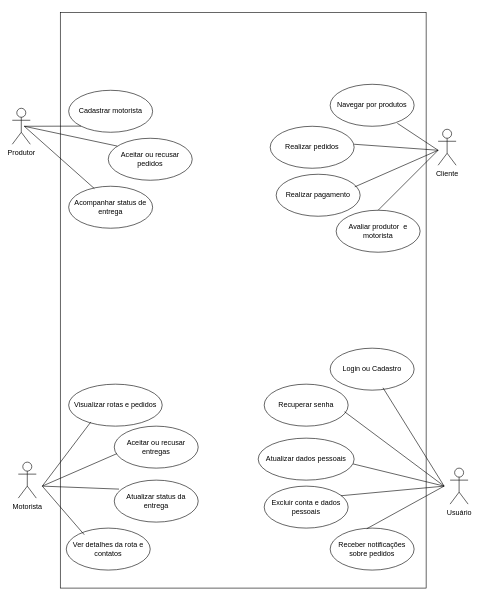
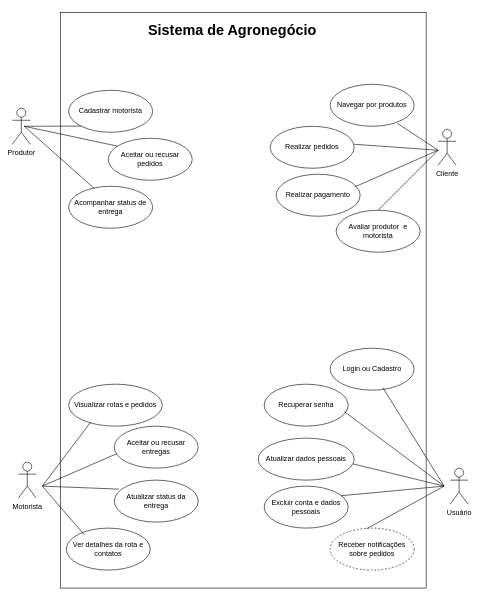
  <mxCell id="0" />
  <mxCell id="1" parent="0" />
  <mxCell id="2" value="Motorista" style="shape=umlActor;verticalLabelPosition=bottom;verticalAlign=top;html=1;" parent="1" vertex="1"><mxGeometry x="30" y="770" width="30" height="60" as="geometry" /></mxCell>
  <mxCell id="3" value="Produtor" style="shape=umlActor;verticalLabelPosition=bottom;verticalAlign=top;html=1;" parent="1" vertex="1"><mxGeometry x="20" y="180" width="30" height="60" as="geometry" /></mxCell>
  <mxCell id="4" value="Cliente&lt;div&gt;&lt;br&gt;&lt;/div&gt;" style="shape=umlActor;verticalLabelPosition=bottom;verticalAlign=top;html=1;" parent="1" vertex="1"><mxGeometry x="730" y="215" width="30" height="60" as="geometry" /></mxCell>
  <mxCell id="5" value="" style="rounded=0;whiteSpace=wrap;html=1;fontStyle=4" vertex="1" parent="1"><mxGeometry x="100" y="20" width="610" height="960" as="geometry" /></mxCell>
+ <mxCell id="6" value="&lt;h1 style=&quot;margin-top: 0px;&quot;&gt;Sistema de Agronegócio&lt;/h1&gt;" style="text;html=1;whiteSpace=wrap;overflow=hidden;rounded=0;align=center;fontStyle=0" vertex="1" parent="1"><mxGeometry x="230" y="30" width="314" height="40" as="geometry" /></mxCell>
  <mxCell id="7" value="Cadastrar motorista" style="ellipse;whiteSpace=wrap;html=1;" vertex="1" parent="1"><mxGeometry x="114" y="150" width="140" height="70" as="geometry" /></mxCell>
  <mxCell id="8" value="Aceitar ou recusar pedidos" style="ellipse;whiteSpace=wrap;html=1;" vertex="1" parent="1"><mxGeometry x="180" y="230" width="140" height="70" as="geometry" /></mxCell>
  <mxCell id="9" value="Acompanhar status de entrega" style="ellipse;whiteSpace=wrap;html=1;" vertex="1" parent="1"><mxGeometry x="114" y="310" width="140" height="70" as="geometry" /></mxCell>
  <mxCell id="10" value="Avaliar produtor&amp;nbsp; e motorista" style="ellipse;whiteSpace=wrap;html=1;" vertex="1" parent="1"><mxGeometry x="560" y="350" width="140" height="70" as="geometry" /></mxCell>
  <mxCell id="11" value="Realizar pagamento" style="ellipse;whiteSpace=wrap;html=1;" vertex="1" parent="1"><mxGeometry x="460" y="290" width="140" height="70" as="geometry" /></mxCell>
  <mxCell id="12" value="Realizar pedidos" style="ellipse;whiteSpace=wrap;html=1;" vertex="1" parent="1"><mxGeometry x="450" y="210" width="140" height="70" as="geometry" /></mxCell>
  <mxCell id="13" value="Navegar por produtos" style="ellipse;whiteSpace=wrap;html=1;" vertex="1" parent="1"><mxGeometry x="550" y="140" width="140" height="70" as="geometry" /></mxCell>
  <mxCell id="14" value="Aceitar ou recusar entregas" style="ellipse;whiteSpace=wrap;html=1;" vertex="1" parent="1"><mxGeometry x="190" y="710" width="140" height="70" as="geometry" /></mxCell>
  <mxCell id="15" value="Ver detalhes da rota e contatos" style="ellipse;whiteSpace=wrap;html=1;" vertex="1" parent="1"><mxGeometry x="110" y="880" width="140" height="70" as="geometry" /></mxCell>
  <mxCell id="16" value="Atualizar status da entrega" style="ellipse;whiteSpace=wrap;html=1;" vertex="1" parent="1"><mxGeometry x="190" y="800" width="140" height="70" as="geometry" /></mxCell>
  <mxCell id="17" value="Visualizar rotas e pedidos" style="ellipse;whiteSpace=wrap;html=1;" vertex="1" parent="1"><mxGeometry x="114" y="640" width="156" height="70" as="geometry" /></mxCell>
  <mxCell id="18" value="Usuário" style="shape=umlActor;verticalLabelPosition=bottom;verticalAlign=top;html=1;" vertex="1" parent="1"><mxGeometry x="750" y="780" width="30" height="60" as="geometry" /></mxCell>
  <mxCell id="19" value="Recuperar senha" style="ellipse;whiteSpace=wrap;html=1;" vertex="1" parent="1"><mxGeometry x="440" y="640" width="140" height="70" as="geometry" /></mxCell>
  <mxCell id="20" value="Login ou Cadastro" style="ellipse;whiteSpace=wrap;html=1;" vertex="1" parent="1"><mxGeometry x="550" y="580" width="140" height="70" as="geometry" /></mxCell>
  <mxCell id="21" value="Atualizar dados pessoais" style="ellipse;whiteSpace=wrap;html=1;" vertex="1" parent="1"><mxGeometry x="430" y="730" width="160" height="70" as="geometry" /></mxCell>
  <mxCell id="22" value="Excluir conta e dados pessoais" style="ellipse;whiteSpace=wrap;html=1;" vertex="1" parent="1"><mxGeometry x="440" y="810" width="140" height="70" as="geometry" /></mxCell>
- <mxCell id="23" value="Receber notificações sobre pedidos" style="ellipse;whiteSpace=wrap;html=1;" vertex="1" parent="1"><mxGeometry x="550" y="880" width="140" height="70" as="geometry" /></mxCell>
+ <mxCell id="23" value="Receber notificações sobre pedidos" style="ellipse;whiteSpace=wrap;html=1;dashed=1;" vertex="1" parent="1"><mxGeometry x="550" y="880" width="140" height="70" as="geometry" /></mxCell>
  <mxCell id="24" value="" style="endArrow=none;html=1;rounded=0;entryX=0;entryY=1;entryDx=0;entryDy=0;" edge="1" parent="1" target="7"><mxGeometry relative="1" as="geometry"><mxPoint x="40" y="210" as="sourcePoint" /><mxPoint x="120" y="210" as="targetPoint" /></mxGeometry></mxCell>
  <mxCell id="25" value="" style="endArrow=none;html=1;rounded=0;entryX=0.107;entryY=0.186;entryDx=0;entryDy=0;entryPerimeter=0;" edge="1" parent="1" target="8"><mxGeometry relative="1" as="geometry"><mxPoint x="40" y="210" as="sourcePoint" /><mxPoint x="470" y="250" as="targetPoint" /></mxGeometry></mxCell>
  <mxCell id="26" value="" style="endArrow=none;html=1;rounded=0;entryX=0.307;entryY=0.057;entryDx=0;entryDy=0;entryPerimeter=0;" edge="1" parent="1" target="9"><mxGeometry relative="1" as="geometry"><mxPoint x="40" y="210" as="sourcePoint" /><mxPoint x="470" y="250" as="targetPoint" /></mxGeometry></mxCell>
  <mxCell id="27" value="" style="endArrow=none;html=1;rounded=0;exitX=0.8;exitY=0.929;exitDx=0;exitDy=0;exitPerimeter=0;" edge="1" parent="1" source="13"><mxGeometry relative="1" as="geometry"><mxPoint x="310" y="250" as="sourcePoint" /><mxPoint x="730" y="250" as="targetPoint" /></mxGeometry></mxCell>
  <mxCell id="28" value="" style="endArrow=none;html=1;rounded=0;" edge="1" parent="1"><mxGeometry relative="1" as="geometry"><mxPoint x="590" y="240" as="sourcePoint" /><mxPoint x="730" y="250" as="targetPoint" /></mxGeometry></mxCell>
  <mxCell id="29" value="" style="endArrow=none;html=1;rounded=0;exitX=0.936;exitY=0.3;exitDx=0;exitDy=0;exitPerimeter=0;" edge="1" parent="1" source="11"><mxGeometry relative="1" as="geometry"><mxPoint x="310" y="250" as="sourcePoint" /><mxPoint x="730" y="250" as="targetPoint" /></mxGeometry></mxCell>
  <mxCell id="30" value="" style="endArrow=none;html=1;rounded=0;exitX=0.5;exitY=0;exitDx=0;exitDy=0;" edge="1" parent="1" source="10"><mxGeometry relative="1" as="geometry"><mxPoint x="310" y="250" as="sourcePoint" /><mxPoint x="730" y="250" as="targetPoint" /></mxGeometry></mxCell>
  <mxCell id="31" value="" style="endArrow=none;html=1;rounded=0;entryX=0.237;entryY=0.9;entryDx=0;entryDy=0;entryPerimeter=0;" edge="1" parent="1" target="17"><mxGeometry relative="1" as="geometry"><mxPoint x="70" y="810" as="sourcePoint" /><mxPoint x="470" y="810" as="targetPoint" /></mxGeometry></mxCell>
  <mxCell id="32" value="" style="endArrow=none;html=1;rounded=0;entryX=0.029;entryY=0.657;entryDx=0;entryDy=0;entryPerimeter=0;" edge="1" parent="1" target="14"><mxGeometry relative="1" as="geometry"><mxPoint x="70" y="810" as="sourcePoint" /><mxPoint x="470" y="810" as="targetPoint" /></mxGeometry></mxCell>
  <mxCell id="33" value="" style="endArrow=none;html=1;rounded=0;entryX=0.057;entryY=0.214;entryDx=0;entryDy=0;entryPerimeter=0;" edge="1" parent="1" target="16"><mxGeometry relative="1" as="geometry"><mxPoint x="70" y="810" as="sourcePoint" /><mxPoint x="470" y="810" as="targetPoint" /></mxGeometry></mxCell>
  <mxCell id="34" value="" style="endArrow=none;html=1;rounded=0;entryX=0.214;entryY=0.157;entryDx=0;entryDy=0;entryPerimeter=0;" edge="1" parent="1" target="15"><mxGeometry relative="1" as="geometry"><mxPoint x="70" y="810" as="sourcePoint" /><mxPoint x="470" y="810" as="targetPoint" /></mxGeometry></mxCell>
  <mxCell id="35" value="" style="endArrow=none;html=1;rounded=0;exitX=0.629;exitY=0.943;exitDx=0;exitDy=0;exitPerimeter=0;" edge="1" parent="1" source="20"><mxGeometry relative="1" as="geometry"><mxPoint x="310" y="810" as="sourcePoint" /><mxPoint x="740" y="810" as="targetPoint" /></mxGeometry></mxCell>
  <mxCell id="36" value="" style="endArrow=none;html=1;rounded=0;exitX=0.957;exitY=0.657;exitDx=0;exitDy=0;exitPerimeter=0;" edge="1" parent="1" source="19"><mxGeometry relative="1" as="geometry"><mxPoint x="310" y="810" as="sourcePoint" /><mxPoint x="740" y="810" as="targetPoint" /></mxGeometry></mxCell>
  <mxCell id="37" value="" style="endArrow=none;html=1;rounded=0;exitX=0.988;exitY=0.614;exitDx=0;exitDy=0;exitPerimeter=0;" edge="1" parent="1" source="21"><mxGeometry relative="1" as="geometry"><mxPoint x="310" y="810" as="sourcePoint" /><mxPoint x="740" y="810" as="targetPoint" /></mxGeometry></mxCell>
  <mxCell id="38" value="" style="endArrow=none;html=1;rounded=0;exitX=0.914;exitY=0.229;exitDx=0;exitDy=0;exitPerimeter=0;" edge="1" parent="1" source="22"><mxGeometry relative="1" as="geometry"><mxPoint x="310" y="810" as="sourcePoint" /><mxPoint x="740" y="810" as="targetPoint" /></mxGeometry></mxCell>
  <mxCell id="39" value="" style="endArrow=none;html=1;rounded=0;exitX=0.436;exitY=0.014;exitDx=0;exitDy=0;exitPerimeter=0;" edge="1" parent="1" source="23"><mxGeometry relative="1" as="geometry"><mxPoint x="310" y="810" as="sourcePoint" /><mxPoint x="740" y="810" as="targetPoint" /></mxGeometry></mxCell>
